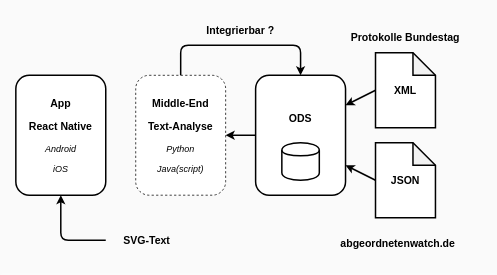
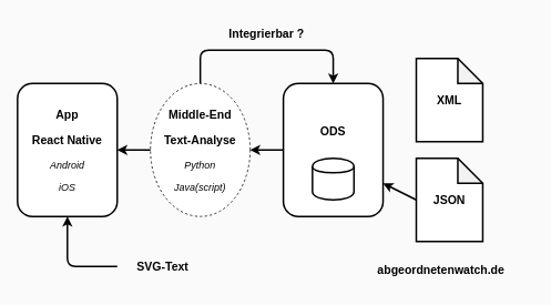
  <mxCell id="0" />
  <mxCell id="1" parent="0" />
  <mxCell id="2" value="&lt;div&gt;&lt;br&gt;&lt;/div&gt;&lt;div&gt;&lt;br&gt;&lt;/div&gt;&lt;h3&gt;ODS&lt;/h3&gt;" style="rounded=1;whiteSpace=wrap;html=1;strokeWidth=2;verticalAlign=top;labelBackgroundColor=none;labelBorderColor=none;" vertex="1" parent="1"><mxGeometry x="340" y="100" width="120" height="160" as="geometry" /></mxCell>
  <mxCell id="3" value="&lt;h3&gt;&lt;font face=&quot;Helvetica&quot;&gt;XML&lt;/font&gt;&lt;/h3&gt;" style="shape=note;whiteSpace=wrap;html=1;backgroundOutline=1;darkOpacity=0.05;strokeWidth=2;labelBackgroundColor=none;labelBorderColor=none;" vertex="1" parent="1"><mxGeometry x="500" y="70" width="80" height="100" as="geometry" /></mxCell>
  <mxCell id="4" value="&lt;h3&gt;JSON&lt;/h3&gt;" style="shape=note;whiteSpace=wrap;html=1;backgroundOutline=1;darkOpacity=0.05;strokeWidth=2;labelBackgroundColor=none;labelBorderColor=none;" vertex="1" parent="1"><mxGeometry x="500" y="190" width="80" height="100" as="geometry" /></mxCell>
- <mxCell id="5" value="&lt;h3 align=&quot;center&quot;&gt;Protokolle Bundestag&lt;/h3&gt;" style="text;html=1;strokeColor=none;fillColor=none;align=center;verticalAlign=middle;whiteSpace=wrap;rounded=0;labelBackgroundColor=none;labelBorderColor=none;" vertex="1" parent="1"><mxGeometry x="440" y="30" width="200" height="40" as="geometry" /></mxCell>
  <mxCell id="6" value="&lt;h3 align=&quot;center&quot;&gt;abgeordnetenwatch.de&lt;/h3&gt;" style="text;html=1;strokeColor=none;fillColor=none;align=center;verticalAlign=middle;whiteSpace=wrap;rounded=0;labelBackgroundColor=none;labelBorderColor=none;" vertex="1" parent="1"><mxGeometry x="430" y="305" width="200" height="40" as="geometry" /></mxCell>
- <mxCell id="7" value="&lt;div&gt;&lt;h3&gt;&lt;font face=&quot;Helvetica&quot;&gt;Middle-End&lt;/font&gt;&lt;/h3&gt;&lt;/div&gt;&lt;div&gt;&lt;h3&gt;&lt;font face=&quot;Helvetica&quot;&gt;Text-Analyse&lt;/font&gt;&lt;/h3&gt;&lt;/div&gt;&lt;div&gt;&lt;p&gt;&lt;i&gt;Python&lt;/i&gt;&lt;/p&gt;&lt;p&gt;&lt;i&gt;Java(script)&lt;/i&gt;&lt;/p&gt;&lt;/div&gt;" style="rounded=1;whiteSpace=wrap;html=1;dashed=1;labelBackgroundColor=none;labelBorderColor=none;" vertex="1" parent="1"><mxGeometry x="180" y="100" width="120" height="160" as="geometry" /></mxCell>
+ <mxCell id="7" value="&lt;div&gt;&lt;h3&gt;&lt;font face=&quot;Helvetica&quot;&gt;Middle-End&lt;/font&gt;&lt;/h3&gt;&lt;/div&gt;&lt;div&gt;&lt;h3&gt;&lt;font face=&quot;Helvetica&quot;&gt;Text-Analyse&lt;/font&gt;&lt;/h3&gt;&lt;/div&gt;&lt;div&gt;&lt;p&gt;&lt;i&gt;Python&lt;/i&gt;&lt;/p&gt;&lt;p&gt;&lt;i&gt;Java(script)&lt;/i&gt;&lt;/p&gt;&lt;/div&gt;" style="ellipse;whiteSpace=wrap;html=1;dashed=1;labelBackgroundColor=none;labelBorderColor=none;" vertex="1" parent="1"><mxGeometry x="180" y="100" width="120" height="160" as="geometry" /></mxCell>
  <mxCell id="8" value="&lt;div&gt;&lt;h3&gt;&lt;font face=&quot;Helvetica&quot;&gt;App&lt;/font&gt;&lt;/h3&gt;&lt;/div&gt;&lt;div&gt;&lt;h3&gt;&lt;font face=&quot;Helvetica&quot;&gt;React Native &lt;/font&gt;&lt;/h3&gt;&lt;/div&gt;&lt;div&gt;&lt;p&gt;&lt;i&gt;Android&lt;/i&gt;&lt;/p&gt;&lt;p&gt;&lt;i&gt;iOS&lt;/i&gt;&lt;/p&gt;&lt;/div&gt;" style="rounded=1;whiteSpace=wrap;html=1;strokeWidth=2;labelBackgroundColor=none;labelBorderColor=none;" vertex="1" parent="1"><mxGeometry x="20" y="100" width="120" height="160" as="geometry" /></mxCell>
+ <mxCell id="9" value="" style="endArrow=classic;html=1;entryX=1;entryY=0.5;entryDx=0;entryDy=0;exitX=0;exitY=0.5;exitDx=0;exitDy=0;strokeWidth=2;labelBackgroundColor=none;labelBorderColor=none;" edge="1" parent="1" source="7" target="8"><mxGeometry width="50" height="50" relative="1" as="geometry"><mxPoint x="20" y="360" as="sourcePoint" /><mxPoint x="70" y="310" as="targetPoint" /></mxGeometry></mxCell>
  <mxCell id="10" value="" style="endArrow=classic;html=1;entryX=1;entryY=0.5;entryDx=0;entryDy=0;exitX=0;exitY=0.5;exitDx=0;exitDy=0;strokeWidth=2;labelBackgroundColor=none;labelBorderColor=none;" edge="1" parent="1" source="2" target="7"><mxGeometry width="50" height="50" relative="1" as="geometry"><mxPoint x="370" y="289.5" as="sourcePoint" /><mxPoint x="290" y="289.5" as="targetPoint" /></mxGeometry></mxCell>
- <mxCell id="11" value="" style="endArrow=classic;html=1;strokeWidth=2;entryX=1;entryY=0.25;entryDx=0;entryDy=0;exitX=0;exitY=0.5;exitDx=0;exitDy=0;exitPerimeter=0;labelBackgroundColor=none;labelBorderColor=none;" edge="1" parent="1" source="3" target="2"><mxGeometry width="50" height="50" relative="1" as="geometry"><mxPoint x="20" y="360" as="sourcePoint" /><mxPoint x="70" y="310" as="targetPoint" /></mxGeometry></mxCell>
  <mxCell id="12" value="" style="endArrow=classic;html=1;strokeWidth=2;entryX=1;entryY=0.75;entryDx=0;entryDy=0;exitX=0;exitY=0.5;exitDx=0;exitDy=0;exitPerimeter=0;labelBackgroundColor=none;labelBorderColor=none;" edge="1" parent="1" source="4" target="2"><mxGeometry width="50" height="50" relative="1" as="geometry"><mxPoint x="510" y="130" as="sourcePoint" /><mxPoint x="470" y="150" as="targetPoint" /></mxGeometry></mxCell>
  <mxCell id="13" value="" style="shape=cylinder;whiteSpace=wrap;html=1;boundedLbl=1;backgroundOutline=1;strokeWidth=2;labelBackgroundColor=none;labelBorderColor=none;" vertex="1" parent="1"><mxGeometry x="375" y="190" width="50" height="50" as="geometry" /></mxCell>
  <mxCell id="14" value="" style="endArrow=classic;html=1;labelBackgroundColor=#FAFAFA;strokeWidth=2;entryX=0.5;entryY=0;entryDx=0;entryDy=0;exitX=0.5;exitY=0;exitDx=0;exitDy=0;" edge="1" parent="1" source="7" target="2"><mxGeometry width="50" height="50" relative="1" as="geometry"><mxPoint x="400" y="60" as="sourcePoint" /><mxPoint x="70" y="350" as="targetPoint" /><Array as="points"><mxPoint x="240" y="60" /><mxPoint x="400" y="60" /></Array></mxGeometry></mxCell>
  <mxCell id="15" value="&lt;h3&gt;Integrierbar ?&lt;br&gt;&lt;/h3&gt;" style="text;html=1;strokeColor=none;fillColor=none;align=center;verticalAlign=middle;whiteSpace=wrap;rounded=0;dashed=1;labelBackgroundColor=none;" vertex="1" parent="1"><mxGeometry x="240" y="20" width="160" height="40" as="geometry" /></mxCell>
  <mxCell id="16" value="" style="endArrow=classic;html=1;labelBackgroundColor=#FAFAFA;strokeWidth=2;entryX=0.5;entryY=1;entryDx=0;entryDy=0;" edge="1" parent="1" target="8"><mxGeometry width="50" height="50" relative="1" as="geometry"><mxPoint x="140" y="320" as="sourcePoint" /><mxPoint x="70" y="350" as="targetPoint" /><Array as="points"><mxPoint x="80" y="320" /></Array></mxGeometry></mxCell>
  <mxCell id="17" value="&lt;h3&gt;SVG-Text&lt;/h3&gt;" style="text;html=1;strokeColor=none;fillColor=none;align=center;verticalAlign=middle;whiteSpace=wrap;rounded=0;labelBackgroundColor=none;labelBorderColor=none;" vertex="1" parent="1"><mxGeometry x="140" y="300" width="110" height="40" as="geometry" /></mxCell>
